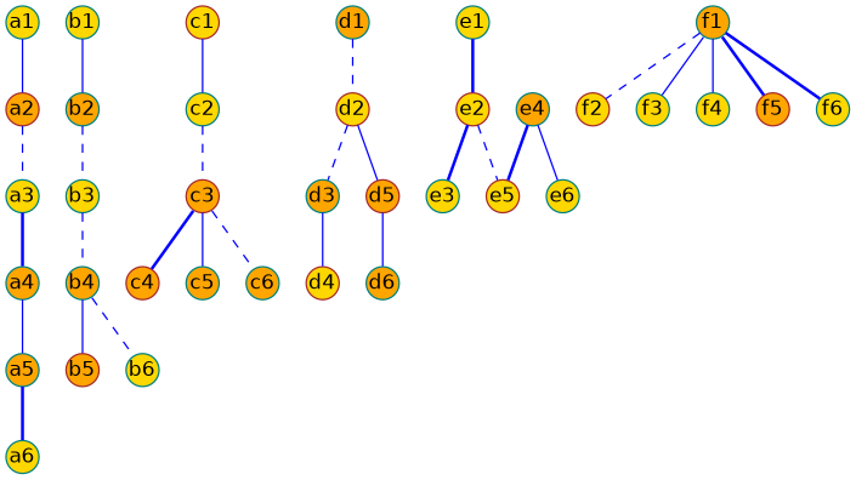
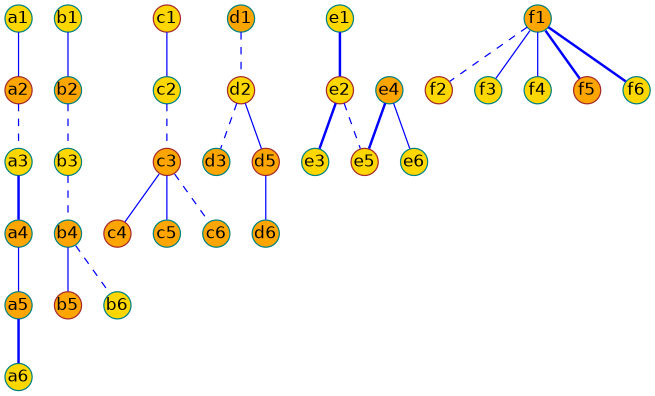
  graph {
    node [color=teal fillcolor=gold fixedsize=true fontname=Helvetica shape=circle style=filled]
    edge [color=blue fontname=Helvetica style=solid]
    a1 [height=0.3 width=0.3]
    a2 [color=brown fillcolor=orange height=0.3 width=0.3]
    a3 [height=0.3 width=0.3]
    a4 [fillcolor=orange height=0.3 width=0.3]
    a5 [fillcolor=orange height=0.3 width=0.3]
    a6 [height=0.3 width=0.3]
    b1 [height=0.3 width=0.3]
    b2 [fillcolor=orange height=0.3 width=0.3]
    b3 [height=0.3 width=0.3]
    b4 [fillcolor=orange height=0.3 width=0.3]
    b5 [color=brown fillcolor=orange height=0.3 width=0.3]
    b6 [height=0.3 width=0.3]
    c1 [color=brown height=0.3 width=0.3]
    c2 [height=0.3 width=0.3]
    c3 [color=brown fillcolor=orange height=0.3 width=0.3]
    c4 [color=brown fillcolor=orange height=0.3 width=0.3]
    c5 [fillcolor=orange height=0.3 width=0.3]
    c6 [fillcolor=orange height=0.3 width=0.3]
    d1 [fillcolor=orange height=0.3 width=0.3]
    d2 [color=brown height=0.3 width=0.3]
    d3 [fillcolor=orange height=0.3 width=0.3]
    d5 [color=brown fillcolor=orange height=0.3 width=0.3]
-   d4 [color=brown height=0.3 width=0.3]
    d6 [fillcolor=orange height=0.3 width=0.3]
    e1 [height=0.3 width=0.3]
    e2 [color=brown height=0.3 width=0.3]
    e3 [height=0.3 width=0.3]
    e5 [color=brown height=0.3 width=0.3]
    e4 [fillcolor=orange height=0.3 width=0.3]
    e6 [height=0.3 width=0.3]
    f1 [fillcolor=orange height=0.3 width=0.3]
    f2 [color=brown height=0.3 width=0.3]
    f3 [height=0.3 width=0.3]
    f4 [height=0.3 width=0.3]
    f5 [color=brown fillcolor=orange height=0.3 width=0.3]
    f6 [height=0.3 width=0.3]
    a1 -- a2
    a2 -- a3 [style=dashed]
    a3 -- a4 [style=bold]
    a4 -- a5
    a5 -- a6 [style=bold]
    b1 -- b2
    b2 -- b3 [style=dashed]
    b3 -- b4 [style=dashed]
    b4 -- b5
    b4 -- b6 [style=dashed]
    c1 -- c2
    c2 -- c3 [style=dashed]
-   c3 -- c4 [style=bold]
+   c3 -- c4
    c3 -- c5
    c3 -- c6 [style=dashed]
    d1 -- d2 [style=dashed]
    d2 -- d3 [style=dashed]
    d2 -- d5
-   d3 -- d4
    d5 -- d6
    e1 -- e2 [style=bold]
    e2 -- e3 [style=bold]
    e2 -- e5 [style=dashed]
    e4 -- e5 [style=bold]
    e4 -- e6
    f1 -- f2 [style=dashed]
    f1 -- f3
    f1 -- f4
    f1 -- f5 [style=bold]
    f1 -- f6 [style=bold]
  }
